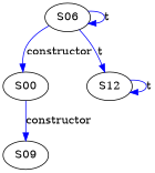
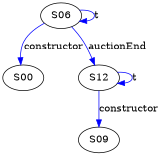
  digraph {
    edge [color=blue]
    S00
    S09
    S06
    S12
-   S00 -> S09 [label=constructor]
+   S12 -> S09 [label=constructor]
    S06 -> S00 [label=constructor]
    S06 -> S06 [label=t]
-   S06 -> S12 [label=t]
+   S06 -> S12 [label=auctionEnd]
    S12 -> S12 [label=t]
  }
